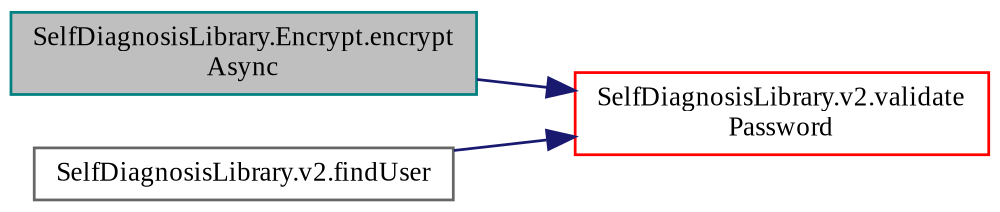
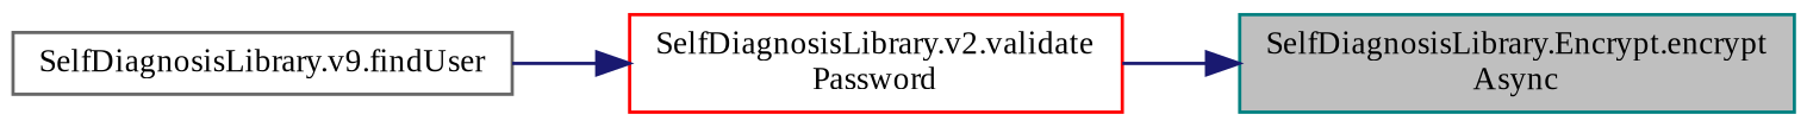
  digraph {
    fontname="Liberation Serif"
    rankdir=RL
    node [fillcolor=white fontname="Liberation Serif" fontsize=10 shape=record style=filled]
    edge [color=midnightblue dir=back fontname="Liberation Serif" fontsize=10 labelfontname=Helvetica labelfontsize=10 style=solid]
    n1 [color=teal fillcolor=grey75 fontcolor=black height=0.2 label="SelfDiagnosisLibrary.Encrypt.encrypt\lAsync" width=0.4]
    n2 [color=red height=0.2 label="SelfDiagnosisLibrary.v2.validate\lPassword" width=0.4]
-   n3 [color=gray40 height=0.2 label="SelfDiagnosisLibrary.v2.findUser" width=0.4]
-   n2 -> n1
+   n3 [color=gray40 height=0.2 label="SelfDiagnosisLibrary.v9.findUser" width=0.4]
+   n1 -> n2
    n2 -> n3
  }
